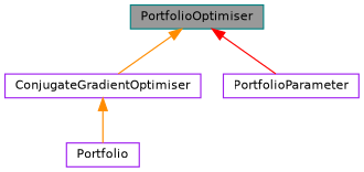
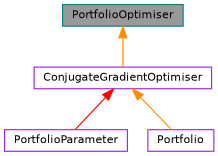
  digraph {
    node [color=purple fillcolor=white fontname=Helvetica fontsize=10 shape=box style=filled]
    edge [color=darkorange dir=back fontname=Helvetica fontsize=10 labelfontname=Helvetica labelfontsize=10 style=solid]
    n1 [color=teal fillcolor=grey60 fontcolor=black height=0.2 label=PortfolioOptimiser width=0.4]
    n2 [height=0.2 label=ConjugateGradientOptimiser width=0.4]
    n3 [height=0.2 label=PortfolioParameter width=0.4]
    n4 [height=0.2 label=Portfolio width=0.4]
    n1 -> n2
-   n1 -> n3 [color=red]
+   n2 -> n3 [color=red]
    n2 -> n4
  }
